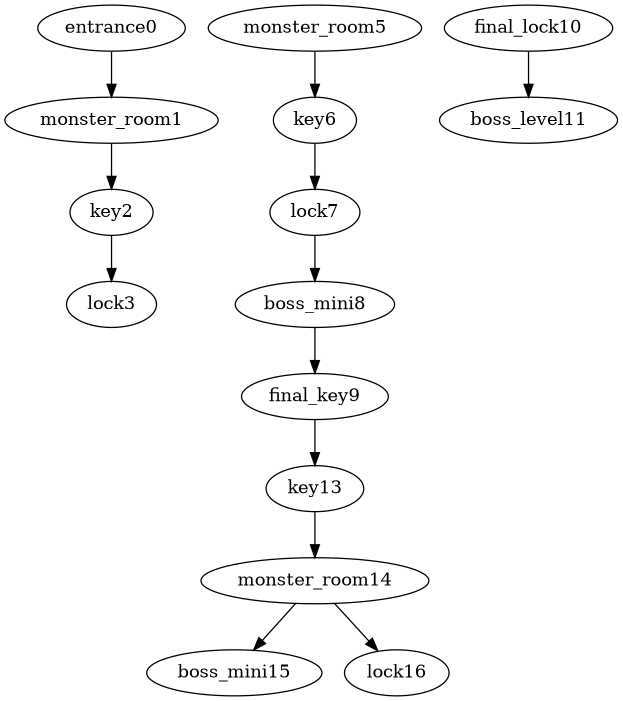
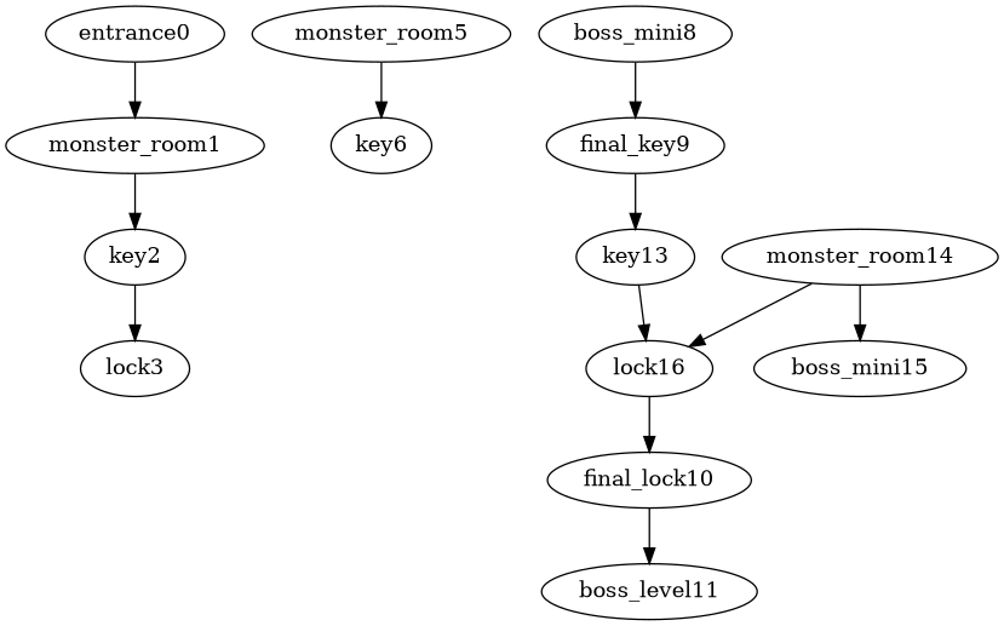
  digraph {
    fontname="DejaVu Serif"
    node [fontname="DejaVu Serif"]
    edge [fontname="DejaVu Serif"]
    entrance0
    monster_room1
    key2
    lock3
    monster_room5
    key6
-   lock7
    boss_mini8
    final_key9
    key13
    monster_room14
    boss_mini15
    lock16
    final_lock10
    boss_level11
    entrance0 -> monster_room1
    monster_room1 -> key2
    key2 -> lock3
    monster_room5 -> key6
-   key6 -> lock7
-   lock7 -> boss_mini8
    boss_mini8 -> final_key9
    final_key9 -> key13
-   key13 -> monster_room14
+   key13 -> lock16
    monster_room14 -> boss_mini15
    monster_room14 -> lock16
+   lock16 -> final_lock10
    final_lock10 -> boss_level11
  }
